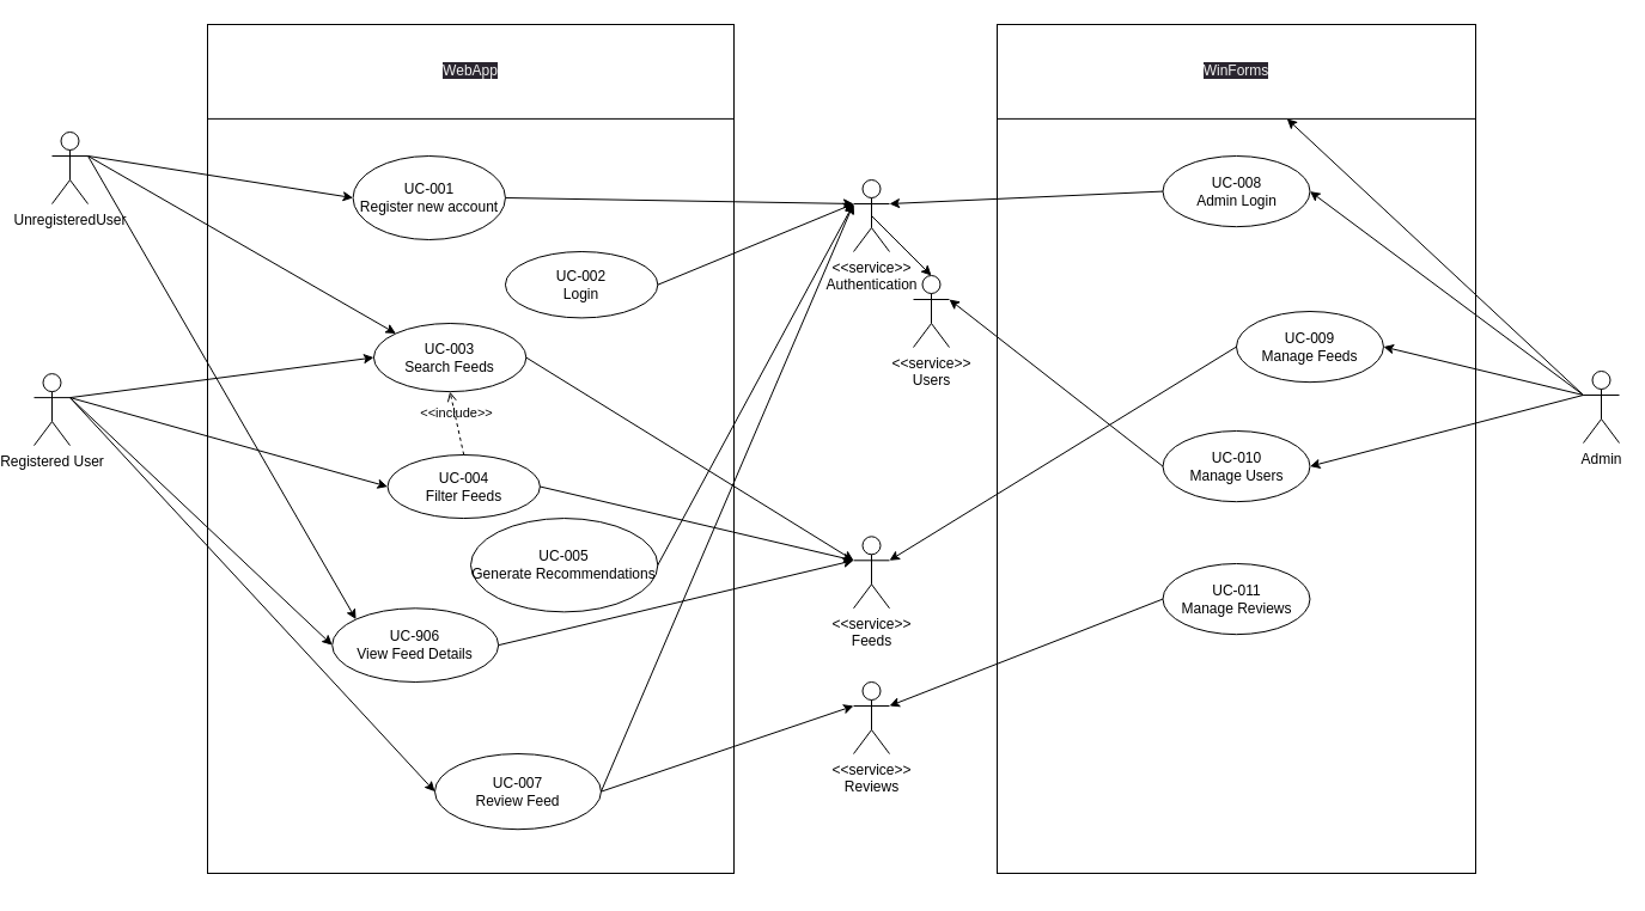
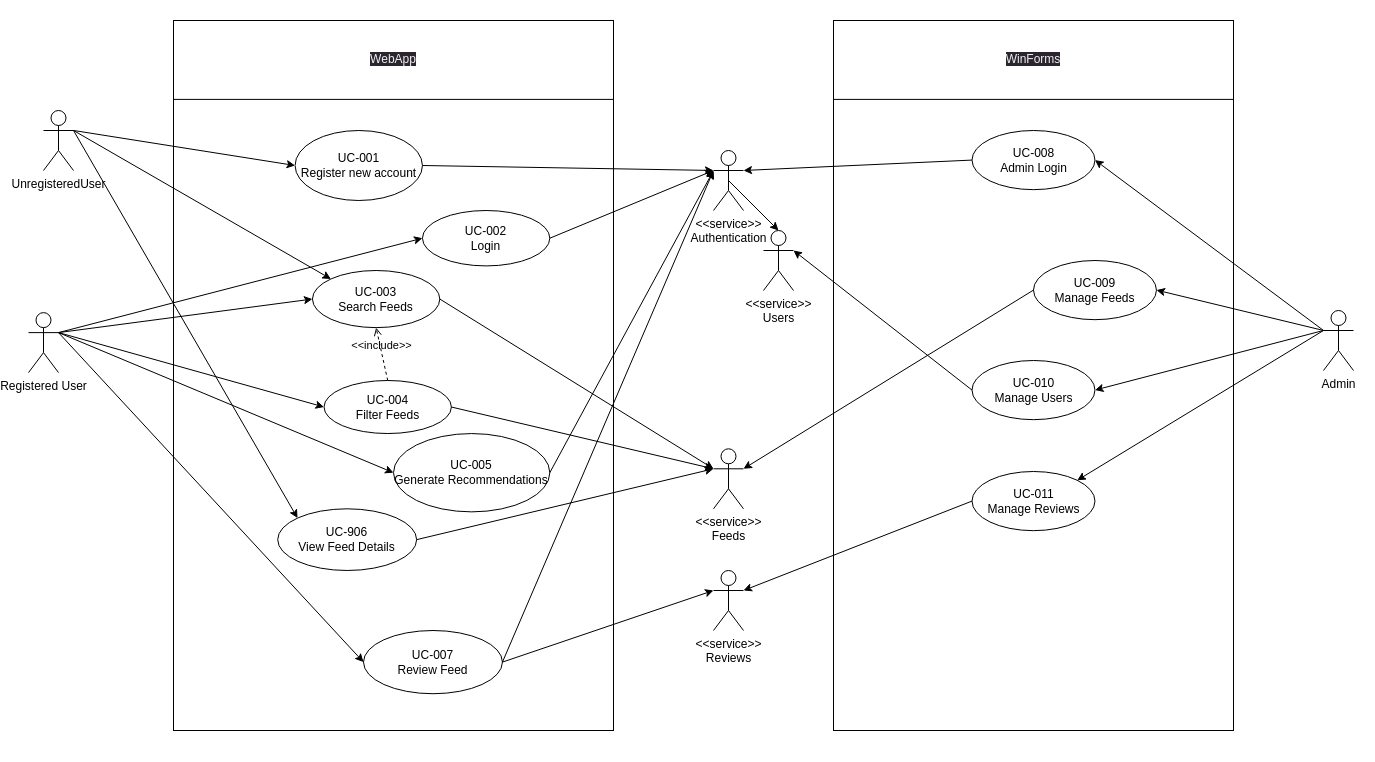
  <mxCell id="0" />
  <mxCell id="1" parent="0" />
  <mxCell id="2" value="" style="group" vertex="1" connectable="0" parent="1"><mxGeometry x="165" y="30" width="440" height="710" as="geometry" /></mxCell>
  <mxCell id="3" value="" style="whiteSpace=wrap;html=1;fillColor=none;movable=1;resizable=1;rotatable=1;deletable=1;editable=1;connectable=1;" vertex="1" parent="2"><mxGeometry y="-10" width="440.0" height="710.0" as="geometry" /></mxCell>
  <mxCell id="4" value="&lt;span style=&quot;color: rgb(240, 240, 240); font-family: Helvetica; font-size: 12px; font-style: normal; font-variant-ligatures: normal; font-variant-caps: normal; font-weight: 400; letter-spacing: normal; orphans: 2; text-align: center; text-indent: 0px; text-transform: none; widows: 2; word-spacing: 0px; -webkit-text-stroke-width: 0px; background-color: rgb(42, 37, 47); text-decoration-thickness: initial; text-decoration-style: initial; text-decoration-color: initial; float: none; display: inline !important;&quot;&gt;WebApp&lt;/span&gt;" style="whiteSpace=wrap;html=1;fillColor=none;" vertex="1" parent="2"><mxGeometry y="-10" width="440.0" height="78.889" as="geometry" /></mxCell>
  <mxCell id="5" value="UC-001&lt;br&gt;Register new account" style="ellipse;whiteSpace=wrap;html=1;" vertex="1" parent="2"><mxGeometry x="121.579" y="100" width="127.368" height="70" as="geometry" /></mxCell>
  <mxCell id="6" value="UC-005&lt;br&gt;Generate Recommendations" style="ellipse;whiteSpace=wrap;html=1;" vertex="1" parent="2"><mxGeometry x="219.999" y="403.05" width="156.316" height="78.31" as="geometry" /></mxCell>
  <mxCell id="7" value="UC-906&lt;br&gt;View Feed Details" style="ellipse;whiteSpace=wrap;html=1;" vertex="1" parent="2"><mxGeometry x="104.211" y="478.31" width="138.947" height="61.69" as="geometry" /></mxCell>
  <mxCell id="8" value="UC-007&lt;br&gt;Review Feed" style="ellipse;whiteSpace=wrap;html=1;" vertex="1" parent="2"><mxGeometry x="189.996" y="600" width="138.947" height="63.22" as="geometry" /></mxCell>
  <mxCell id="9" value="UC-002&lt;br&gt;Login" style="ellipse;whiteSpace=wrap;html=1;" vertex="1" parent="2"><mxGeometry x="248.947" y="180" width="127.368" height="55.42" as="geometry" /></mxCell>
  <mxCell id="10" value="UC-003&lt;br&gt;Search Feeds" style="ellipse;whiteSpace=wrap;html=1;" vertex="1" parent="2"><mxGeometry x="138.947" y="240" width="127.368" height="57.12" as="geometry" /></mxCell>
  <mxCell id="11" value="UC-004&lt;br&gt;Filter Feeds" style="ellipse;whiteSpace=wrap;html=1;" vertex="1" parent="2"><mxGeometry x="150.526" y="350" width="127.368" height="53.05" as="geometry" /></mxCell>
  <mxCell id="12" value="&amp;lt;&amp;lt;include&amp;gt;&amp;gt;" style="html=1;verticalAlign=bottom;labelBackgroundColor=none;endArrow=open;endFill=0;dashed=1;exitX=0.5;exitY=0;exitDx=0;exitDy=0;entryX=0.5;entryY=1;entryDx=0;entryDy=0;" edge="1" parent="2" source="11" target="10"><mxGeometry width="160" relative="1" as="geometry"><mxPoint x="416.842" y="350" as="sourcePoint" /><mxPoint x="602.105" y="350" as="targetPoint" /></mxGeometry></mxCell>
  <mxCell id="13" value="" style="group" vertex="1" connectable="0" parent="1"><mxGeometry x="825" y="20" width="400" height="710" as="geometry" /></mxCell>
  <mxCell id="14" value="" style="whiteSpace=wrap;html=1;fillColor=none;movable=1;resizable=1;rotatable=1;deletable=1;editable=1;connectable=1;" vertex="1" parent="13"><mxGeometry width="400.0" height="710" as="geometry" /></mxCell>
  <mxCell id="15" value="&lt;span style=&quot;color: rgb(240, 240, 240); font-family: Helvetica; font-size: 12px; font-style: normal; font-variant-ligatures: normal; font-variant-caps: normal; font-weight: 400; letter-spacing: normal; orphans: 2; text-align: center; text-indent: 0px; text-transform: none; widows: 2; word-spacing: 0px; -webkit-text-stroke-width: 0px; background-color: rgb(42, 37, 47); text-decoration-thickness: initial; text-decoration-style: initial; text-decoration-color: initial; float: none; display: inline !important;&quot;&gt;WinForms&lt;/span&gt;" style="whiteSpace=wrap;html=1;fillColor=none;" vertex="1" parent="13"><mxGeometry width="400.0" height="78.889" as="geometry" /></mxCell>
  <mxCell id="16" value="UC-008&lt;br&gt;Admin Login" style="ellipse;whiteSpace=wrap;html=1;" vertex="1" parent="13"><mxGeometry x="138.51" y="110.001" width="122.97" height="59.167" as="geometry" /></mxCell>
  <mxCell id="17" value="UC-009&lt;br&gt;Manage Feeds" style="ellipse;whiteSpace=wrap;html=1;" vertex="1" parent="13"><mxGeometry x="200" y="240.002" width="122.97" height="59.167" as="geometry" /></mxCell>
  <mxCell id="18" value="UC-010&lt;br&gt;Manage Users" style="ellipse;whiteSpace=wrap;html=1;" vertex="1" parent="13"><mxGeometry x="138.51" y="340.001" width="122.97" height="59.167" as="geometry" /></mxCell>
  <mxCell id="19" value="UC-011&lt;br&gt;Manage Reviews" style="ellipse;whiteSpace=wrap;html=1;" vertex="1" parent="13"><mxGeometry x="138.51" y="451.001" width="122.97" height="59.167" as="geometry" /></mxCell>
  <mxCell id="20" style="edgeStyle=none;html=1;exitX=0;exitY=0.333;exitDx=0;exitDy=0;exitPerimeter=0;entryX=1;entryY=0.5;entryDx=0;entryDy=0;" edge="1" parent="1" source="24" target="16"><mxGeometry relative="1" as="geometry" /></mxCell>
  <mxCell id="21" style="edgeStyle=none;html=1;exitX=0;exitY=0.333;exitDx=0;exitDy=0;exitPerimeter=0;entryX=1;entryY=0.5;entryDx=0;entryDy=0;" edge="1" parent="1" source="24" target="17"><mxGeometry relative="1" as="geometry" /></mxCell>
  <mxCell id="22" style="edgeStyle=none;html=1;exitX=0;exitY=0.333;exitDx=0;exitDy=0;exitPerimeter=0;entryX=1;entryY=0.5;entryDx=0;entryDy=0;" edge="1" parent="1" source="24" target="18"><mxGeometry relative="1" as="geometry" /></mxCell>
- <mxCell id="23" style="edgeStyle=none;html=1;exitX=0;exitY=0.333;exitDx=0;exitDy=0;exitPerimeter=0;" edge="1" parent="1" source="24" target="15"><mxGeometry relative="1" as="geometry" /></mxCell>
+ <mxCell id="23" style="edgeStyle=none;html=1;exitX=0;exitY=0.333;exitDx=0;exitDy=0;exitPerimeter=0;entryX=1;entryY=0;entryDx=0;entryDy=0;" edge="1" parent="1" source="24" target="19"><mxGeometry relative="1" as="geometry" /></mxCell>
  <mxCell id="24" value="Admin" style="shape=umlActor;verticalLabelPosition=bottom;verticalAlign=top;html=1;" vertex="1" parent="1"><mxGeometry x="1315" y="310" width="30" height="60" as="geometry" /></mxCell>
  <mxCell id="25" style="edgeStyle=none;html=1;exitX=1;exitY=0.333;exitDx=0;exitDy=0;exitPerimeter=0;entryX=0;entryY=0.5;entryDx=0;entryDy=0;" edge="1" parent="1" source="28" target="5"><mxGeometry relative="1" as="geometry" /></mxCell>
  <mxCell id="26" style="edgeStyle=none;html=1;exitX=1;exitY=0.333;exitDx=0;exitDy=0;exitPerimeter=0;entryX=0;entryY=0;entryDx=0;entryDy=0;" edge="1" parent="1" source="28" target="10"><mxGeometry relative="1" as="geometry" /></mxCell>
  <mxCell id="27" style="edgeStyle=none;html=1;exitX=1;exitY=0.333;exitDx=0;exitDy=0;exitPerimeter=0;entryX=0;entryY=0;entryDx=0;entryDy=0;" edge="1" parent="1" source="28" target="7"><mxGeometry relative="1" as="geometry" /></mxCell>
  <mxCell id="28" value="UnregisteredUser" style="shape=umlActor;verticalLabelPosition=bottom;verticalAlign=top;html=1;" vertex="1" parent="1"><mxGeometry x="35" y="110" width="30" height="60" as="geometry" /></mxCell>
+ <mxCell id="29" style="edgeStyle=none;html=1;exitX=1;exitY=0.333;exitDx=0;exitDy=0;exitPerimeter=0;entryX=0;entryY=0.5;entryDx=0;entryDy=0;" edge="1" parent="1" source="35" target="9"><mxGeometry relative="1" as="geometry" /></mxCell>
+ <mxCell id="30" style="edgeStyle=none;html=1;exitX=1;exitY=0.333;exitDx=0;exitDy=0;exitPerimeter=0;entryX=0;entryY=0.5;entryDx=0;entryDy=0;" edge="1" parent="1" source="35" target="6"><mxGeometry relative="1" as="geometry" /></mxCell>
  <mxCell id="31" style="edgeStyle=none;html=1;exitX=1;exitY=0.333;exitDx=0;exitDy=0;exitPerimeter=0;entryX=0;entryY=0.5;entryDx=0;entryDy=0;" edge="1" parent="1" source="35" target="10"><mxGeometry relative="1" as="geometry" /></mxCell>
  <mxCell id="32" style="edgeStyle=none;html=1;exitX=1;exitY=0.333;exitDx=0;exitDy=0;exitPerimeter=0;entryX=0;entryY=0.5;entryDx=0;entryDy=0;" edge="1" parent="1" source="35" target="11"><mxGeometry relative="1" as="geometry" /></mxCell>
- <mxCell id="33" style="edgeStyle=none;html=1;exitX=1;exitY=0.333;exitDx=0;exitDy=0;exitPerimeter=0;entryX=0;entryY=0.5;entryDx=0;entryDy=0;" edge="1" parent="1" source="35" target="7"><mxGeometry relative="1" as="geometry" /></mxCell>
  <mxCell id="34" style="edgeStyle=none;html=1;exitX=1;exitY=0.333;exitDx=0;exitDy=0;exitPerimeter=0;entryX=0;entryY=0.5;entryDx=0;entryDy=0;" edge="1" parent="1" source="35" target="8"><mxGeometry relative="1" as="geometry" /></mxCell>
  <mxCell id="35" value="Registered User" style="shape=umlActor;verticalLabelPosition=bottom;verticalAlign=top;html=1;" vertex="1" parent="1"><mxGeometry x="20" y="312.12" width="30" height="60" as="geometry" /></mxCell>
  <mxCell id="36" style="edgeStyle=none;html=1;exitX=0.5;exitY=0.5;exitDx=0;exitDy=0;exitPerimeter=0;entryX=0.5;entryY=0;entryDx=0;entryDy=0;entryPerimeter=0;" edge="1" parent="1" source="37" target="49"><mxGeometry relative="1" as="geometry" /></mxCell>
  <mxCell id="37" value="&amp;lt;&amp;lt;service&amp;gt;&amp;gt;&lt;br&gt;Authentication" style="shape=umlActor;verticalLabelPosition=bottom;verticalAlign=top;html=1;" vertex="1" parent="1"><mxGeometry x="705" y="150" width="30" height="60" as="geometry" /></mxCell>
  <mxCell id="38" value="" style="edgeStyle=none;orthogonalLoop=1;jettySize=auto;html=1;entryX=0;entryY=0.333;entryDx=0;entryDy=0;entryPerimeter=0;exitX=1;exitY=0.5;exitDx=0;exitDy=0;" edge="1" parent="1" source="5" target="37"><mxGeometry width="80" relative="1" as="geometry"><mxPoint x="755" y="320" as="sourcePoint" /><mxPoint x="835" y="320" as="targetPoint" /><Array as="points" /></mxGeometry></mxCell>
  <mxCell id="39" style="edgeStyle=none;html=1;exitX=1;exitY=0.5;exitDx=0;exitDy=0;entryX=0;entryY=0.333;entryDx=0;entryDy=0;entryPerimeter=0;" edge="1" parent="1" source="9" target="37"><mxGeometry relative="1" as="geometry" /></mxCell>
  <mxCell id="40" style="edgeStyle=none;html=1;exitX=1;exitY=0.5;exitDx=0;exitDy=0;entryX=0;entryY=0.333;entryDx=0;entryDy=0;entryPerimeter=0;" edge="1" parent="1" source="6" target="37"><mxGeometry relative="1" as="geometry" /></mxCell>
  <mxCell id="41" value="&amp;lt;&amp;lt;service&amp;gt;&amp;gt;&lt;br&gt;Feeds" style="shape=umlActor;verticalLabelPosition=bottom;verticalAlign=top;html=1;" vertex="1" parent="1"><mxGeometry x="705" y="448.31" width="30" height="60" as="geometry" /></mxCell>
  <mxCell id="42" style="edgeStyle=none;html=1;exitX=1;exitY=0.5;exitDx=0;exitDy=0;entryX=0;entryY=0.333;entryDx=0;entryDy=0;entryPerimeter=0;" edge="1" parent="1" source="10" target="41"><mxGeometry relative="1" as="geometry" /></mxCell>
  <mxCell id="43" style="edgeStyle=none;html=1;exitX=1;exitY=0.5;exitDx=0;exitDy=0;entryX=0;entryY=0.333;entryDx=0;entryDy=0;entryPerimeter=0;" edge="1" parent="1" source="11" target="41"><mxGeometry relative="1" as="geometry"><mxPoint x="695" y="280" as="targetPoint" /></mxGeometry></mxCell>
  <mxCell id="44" style="edgeStyle=none;html=1;exitX=1;exitY=0.5;exitDx=0;exitDy=0;entryX=0;entryY=0.333;entryDx=0;entryDy=0;entryPerimeter=0;" edge="1" parent="1" source="7" target="41"><mxGeometry relative="1" as="geometry" /></mxCell>
  <mxCell id="45" style="edgeStyle=none;html=1;exitX=1;exitY=0.5;exitDx=0;exitDy=0;entryX=0;entryY=0.333;entryDx=0;entryDy=0;entryPerimeter=0;" edge="1" parent="1" source="8" target="37"><mxGeometry relative="1" as="geometry" /></mxCell>
  <mxCell id="46" style="edgeStyle=none;html=1;exitX=0;exitY=0.5;exitDx=0;exitDy=0;entryX=1;entryY=0.333;entryDx=0;entryDy=0;entryPerimeter=0;" edge="1" parent="1" source="16" target="37"><mxGeometry relative="1" as="geometry" /></mxCell>
  <mxCell id="47" style="edgeStyle=none;html=1;exitX=0;exitY=0.5;exitDx=0;exitDy=0;entryX=1;entryY=0.333;entryDx=0;entryDy=0;entryPerimeter=0;" edge="1" parent="1" source="17" target="41"><mxGeometry relative="1" as="geometry" /></mxCell>
  <mxCell id="48" value="&amp;lt;&amp;lt;service&amp;gt;&amp;gt;&lt;br&gt;Reviews" style="shape=umlActor;verticalLabelPosition=bottom;verticalAlign=top;html=1;" vertex="1" parent="1"><mxGeometry x="705" y="570" width="30" height="60" as="geometry" /></mxCell>
  <mxCell id="49" value="&amp;lt;&amp;lt;service&amp;gt;&amp;gt;&lt;br&gt;Users" style="shape=umlActor;verticalLabelPosition=bottom;verticalAlign=top;html=1;" vertex="1" parent="1"><mxGeometry x="755" y="230" width="30" height="60" as="geometry" /></mxCell>
  <mxCell id="50" style="edgeStyle=none;html=1;exitX=1;exitY=0.5;exitDx=0;exitDy=0;entryX=0;entryY=0.333;entryDx=0;entryDy=0;entryPerimeter=0;" edge="1" parent="1" source="8" target="48"><mxGeometry relative="1" as="geometry" /></mxCell>
  <mxCell id="51" style="edgeStyle=none;html=1;exitX=0;exitY=0.5;exitDx=0;exitDy=0;entryX=1;entryY=0.333;entryDx=0;entryDy=0;entryPerimeter=0;" edge="1" parent="1" source="19" target="48"><mxGeometry relative="1" as="geometry" /></mxCell>
  <mxCell id="52" style="edgeStyle=none;html=1;exitX=0;exitY=0.5;exitDx=0;exitDy=0;entryX=1;entryY=0.333;entryDx=0;entryDy=0;entryPerimeter=0;" edge="1" parent="1" source="18" target="49"><mxGeometry relative="1" as="geometry" /></mxCell>
